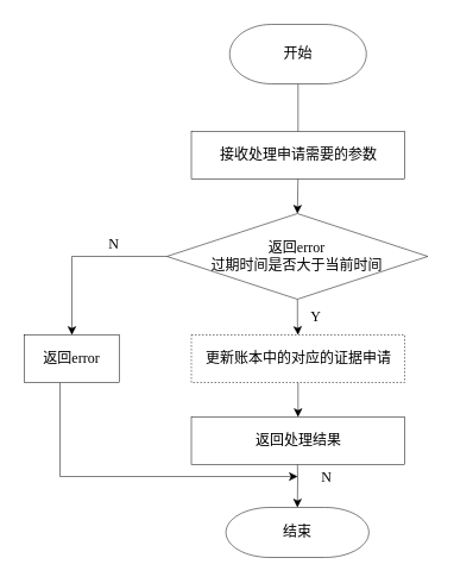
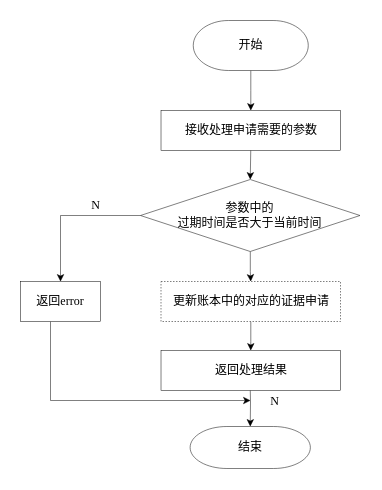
  <mxCell id="0" />
  <mxCell id="1" parent="0" />
- <mxCell id="2" value="" style="edgeStyle=orthogonalEdgeStyle;rounded=0;orthogonalLoop=1;jettySize=auto;html=1;fontFamily=宋体;strokeWidth=0.5;endArrow=none;" parent="1" source="3" target="4" edge="1"><mxGeometry relative="1" as="geometry" /></mxCell>
+ <mxCell id="2" value="" style="edgeStyle=orthogonalEdgeStyle;rounded=0;orthogonalLoop=1;jettySize=auto;html=1;fontFamily=宋体;strokeWidth=0.5;" parent="1" source="3" target="4" edge="1"><mxGeometry relative="1" as="geometry" /></mxCell>
  <mxCell id="3" value="开始" style="strokeWidth=0.5;html=1;shape=mxgraph.flowchart.terminator;whiteSpace=wrap;fontFamily=宋体;" parent="1" vertex="1"><mxGeometry x="192.76" y="20" width="115" height="50" as="geometry" /></mxCell>
  <mxCell id="4" value="接收处理申请需要的参数" style="whiteSpace=wrap;html=1;strokeWidth=0.5;fontFamily=宋体;" parent="1" vertex="1"><mxGeometry x="160.51" y="110" width="179.5" height="40" as="geometry" /></mxCell>
  <mxCell id="5" value="" style="edgeStyle=orthogonalEdgeStyle;rounded=0;orthogonalLoop=1;jettySize=auto;html=1;exitX=0.5;exitY=1;exitDx=0;exitDy=0;entryX=0.5;entryY=0;entryDx=0;entryDy=0;fontFamily=宋体;strokeWidth=0.5;" parent="1" source="4" target="15" edge="1"><mxGeometry relative="1" as="geometry"><mxPoint x="250.25" y="150" as="sourcePoint" /><mxPoint x="250" y="180" as="targetPoint" /></mxGeometry></mxCell>
  <mxCell id="6" value="结束" style="strokeWidth=0.5;html=1;shape=mxgraph.flowchart.terminator;whiteSpace=wrap;fontFamily=宋体;" parent="1" vertex="1"><mxGeometry x="189.62" y="426" width="120.25" height="42" as="geometry" /></mxCell>
  <mxCell id="7" value="N" style="text;html=1;align=center;verticalAlign=middle;resizable=0;points=[];autosize=1;strokeColor=none;fillColor=none;fontFamily=宋体;strokeWidth=0.5;" parent="1" vertex="1"><mxGeometry x="259.48" y="386" width="30" height="30" as="geometry" /></mxCell>
  <mxCell id="8" style="edgeStyle=orthogonalEdgeStyle;rounded=0;orthogonalLoop=1;jettySize=auto;html=1;fontFamily=宋体;strokeWidth=0.5;" parent="1" source="9" edge="1"><mxGeometry relative="1" as="geometry"><mxPoint x="250" y="400" as="targetPoint" /><Array as="points"><mxPoint x="50" y="400" /></Array></mxGeometry></mxCell>
  <mxCell id="9" value="返回error" style="whiteSpace=wrap;html=1;strokeWidth=0.5;fontFamily=宋体;" parent="1" vertex="1"><mxGeometry x="20" y="281" width="80" height="40" as="geometry" /></mxCell>
  <mxCell id="10" value="" style="edgeStyle=orthogonalEdgeStyle;rounded=0;orthogonalLoop=1;jettySize=auto;html=1;entryX=0.5;entryY=0;entryDx=0;entryDy=0;fontFamily=宋体;strokeWidth=0.5;" parent="1" source="11" target="18" edge="1"><mxGeometry relative="1" as="geometry"><mxPoint x="249.514" y="326.01" as="targetPoint" /></mxGeometry></mxCell>
  <mxCell id="11" value="更新账本中的对应的证据申请" style="whiteSpace=wrap;html=1;strokeWidth=0.5;fontFamily=宋体;dashed=1;" parent="1" vertex="1"><mxGeometry x="160.51" y="281" width="179.5" height="40" as="geometry" /></mxCell>
  <mxCell id="12" style="edgeStyle=orthogonalEdgeStyle;rounded=0;orthogonalLoop=1;jettySize=auto;html=1;entryX=0.5;entryY=0;entryDx=0;entryDy=0;exitX=0;exitY=0.5;exitDx=0;exitDy=0;fontFamily=宋体;strokeWidth=0.5;" parent="1" source="15" target="9" edge="1"><mxGeometry relative="1" as="geometry"><mxPoint x="160.124" y="474.966" as="sourcePoint" /></mxGeometry></mxCell>
  <mxCell id="13" style="edgeStyle=orthogonalEdgeStyle;rounded=0;orthogonalLoop=1;jettySize=auto;html=1;entryX=0.5;entryY=0;entryDx=0;entryDy=0;entryPerimeter=0;fontFamily=宋体;strokeWidth=0.5;" parent="1" target="6" edge="1"><mxGeometry relative="1" as="geometry"><mxPoint x="249.514" y="375.99" as="sourcePoint" /><mxPoint x="249.75" y="416" as="targetPoint" /></mxGeometry></mxCell>
  <mxCell id="14" style="edgeStyle=orthogonalEdgeStyle;rounded=0;orthogonalLoop=1;jettySize=auto;html=1;entryX=0.5;entryY=0;entryDx=0;entryDy=0;fontFamily=宋体;strokeWidth=0.5;" parent="1" source="15" target="11" edge="1"><mxGeometry relative="1" as="geometry"><mxPoint x="250.26" y="295" as="targetPoint" /></mxGeometry></mxCell>
- <mxCell id="15" value="返回error&lt;br&gt;过期时间是否大于当前时间" style="rhombus;whiteSpace=wrap;html=1;strokeWidth=0.5;fontFamily=宋体;" parent="1" vertex="1"><mxGeometry x="140" y="179" width="219.48" height="72" as="geometry" /></mxCell>
- <mxCell id="16" value="Y" style="text;html=1;align=center;verticalAlign=middle;resizable=0;points=[];autosize=1;strokeColor=none;fillColor=none;fontFamily=宋体;strokeWidth=0.5;" parent="1" vertex="1"><mxGeometry x="250" y="251" width="30" height="30" as="geometry" /></mxCell>
+ <mxCell id="15" value="参数中的&lt;br&gt;过期时间是否大于当前时间" style="rhombus;whiteSpace=wrap;html=1;strokeWidth=0.5;fontFamily=宋体;" parent="1" vertex="1"><mxGeometry x="140" y="179" width="219.48" height="72" as="geometry" /></mxCell>
  <mxCell id="17" value="N" style="text;html=1;align=center;verticalAlign=middle;resizable=0;points=[];autosize=1;strokeColor=none;fillColor=none;fontFamily=宋体;strokeWidth=0.5;" parent="1" vertex="1"><mxGeometry x="80" y="190" width="30" height="30" as="geometry" /></mxCell>
  <mxCell id="18" value="返回处理结果" style="whiteSpace=wrap;html=1;strokeWidth=0.5;fontFamily=宋体;" parent="1" vertex="1"><mxGeometry x="160.51" y="350" width="179.5" height="40" as="geometry" /></mxCell>
